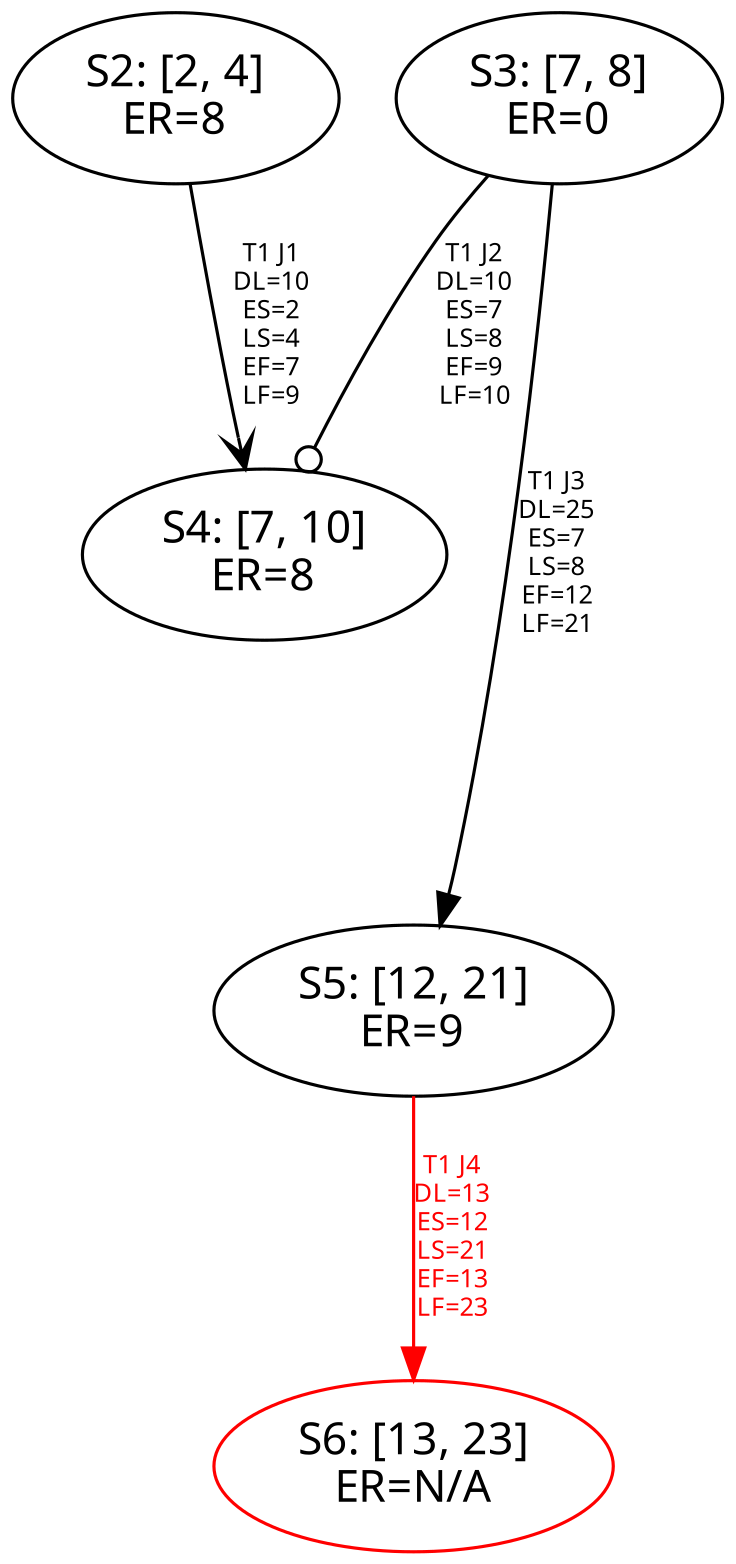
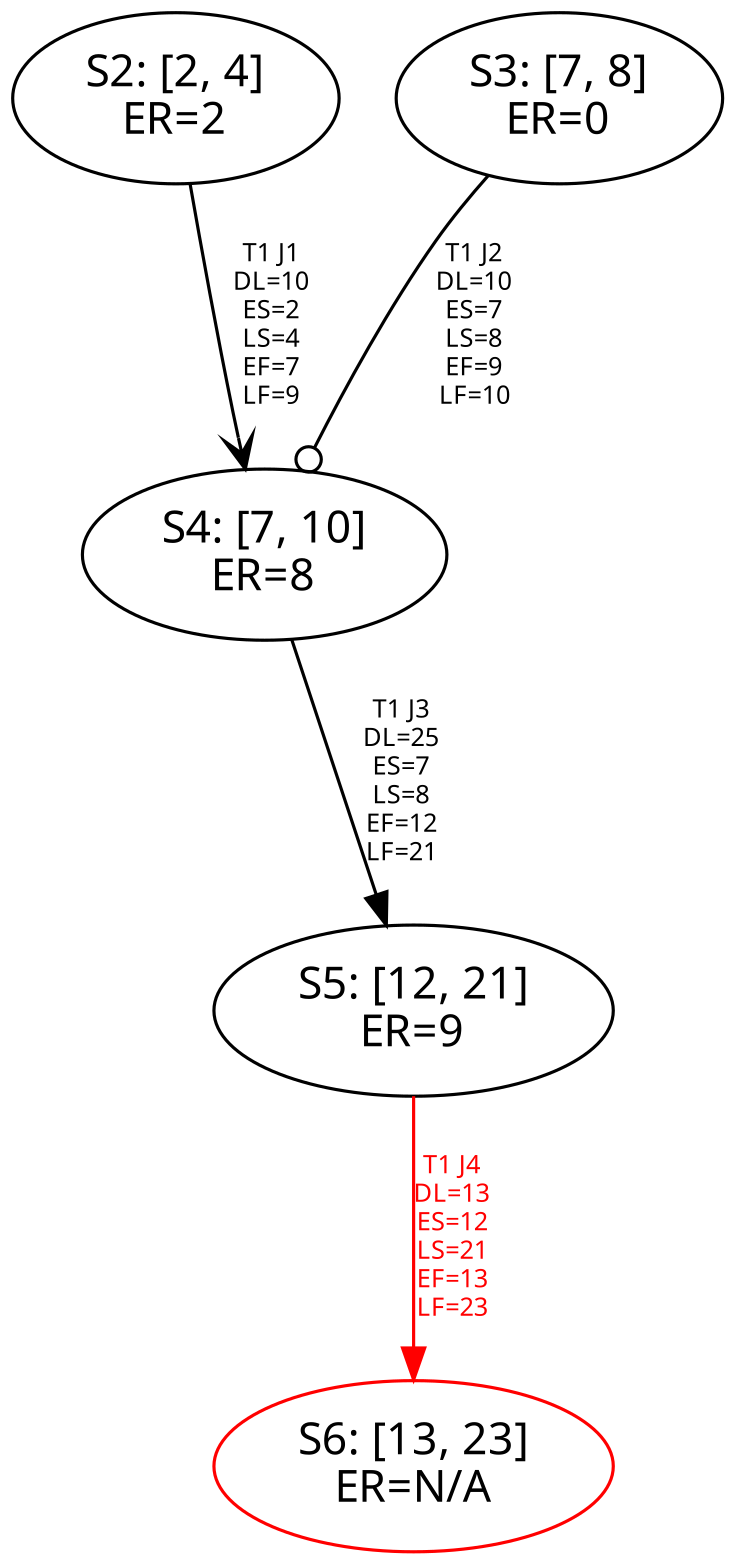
  digraph {
    fontname="Noto Sans"
    node [fontname="Noto Sans"]
    edge [arrowhead=normal fontname="Noto Sans" fontsize=8]
-   n1 [label="S2: [2, 4]\nER=8"]
+   n1 [label="S2: [2, 4]\nER=2"]
    n2 [label="S4: [7, 10]\nER=8"]
    n3 [label="S3: [7, 8]\nER=0"]
    n4 [label="S5: [12, 21]\nER=9"]
    n5 [color=Red label="S6: [13, 23]\nER=N/A"]
    n1 -> n2 [arrowhead=vee label="T1 J1\nDL=10\nES=2\nLS=4\nEF=7\nLF=9"]
-   n3 -> n4 [label="T1 J3\nDL=25\nES=7\nLS=8\nEF=12\nLF=21"]
+   n2 -> n4 [label="T1 J3\nDL=25\nES=7\nLS=8\nEF=12\nLF=21"]
    n3 -> n2 [arrowhead=odot label="T1 J2\nDL=10\nES=7\nLS=8\nEF=9\nLF=10"]
    n4 -> n5 [color=Red fontcolor=Red label="T1 J4\nDL=13\nES=12\nLS=21\nEF=13\nLF=23"]
  }
